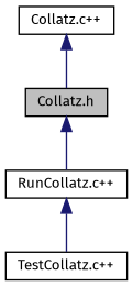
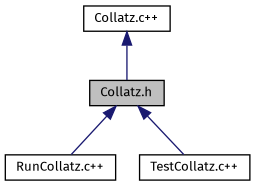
  digraph {
    fontname="Fira Sans"
    node [color=black fillcolor=white fontname="Fira Sans" fontsize=10 shape=record style=filled]
    edge [color=midnightblue dir=back fontname="Fira Sans" fontsize=10 labelfontname=Helvetica labelfontsize=10 style=solid]
    n1 [fillcolor=grey75 fontcolor=black height=0.2 label="Collatz.h" width=0.4]
    n2 [height=0.2 label="RunCollatz.c++" width=0.4]
    n3 [height=0.2 label="TestCollatz.c++" width=0.4]
    n4 [height=0.2 label="Collatz.c++" width=0.4]
    n1 -> n2
-   n2 -> n3
+   n1 -> n3
    n4 -> n1
  }
